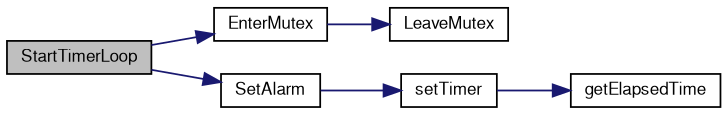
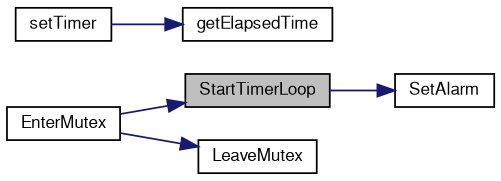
  digraph {
    rankdir=LR
    node [color=black fillcolor=white fontname=FreeSans fontsize=10 shape=record style=filled]
    edge [color=midnightblue fontname=FreeSans fontsize=10 labelfontname=FreeSans labelfontsize=10 style=solid]
    n1 [fillcolor=grey75 fontcolor=black height=0.2 label=StartTimerLoop width=0.4]
    n2 [height=0.2 label=EnterMutex width=0.4]
    n3 [height=0.2 label=SetAlarm width=0.4]
    n4 [height=0.2 label=LeaveMutex width=0.4]
    n5 [height=0.2 label=setTimer width=0.4]
    n6 [height=0.2 label=getElapsedTime width=0.4]
-   n1 -> n2
+   n2 -> n1
    n1 -> n3
    n2 -> n4
-   n3 -> n5
    n5 -> n6
  }
